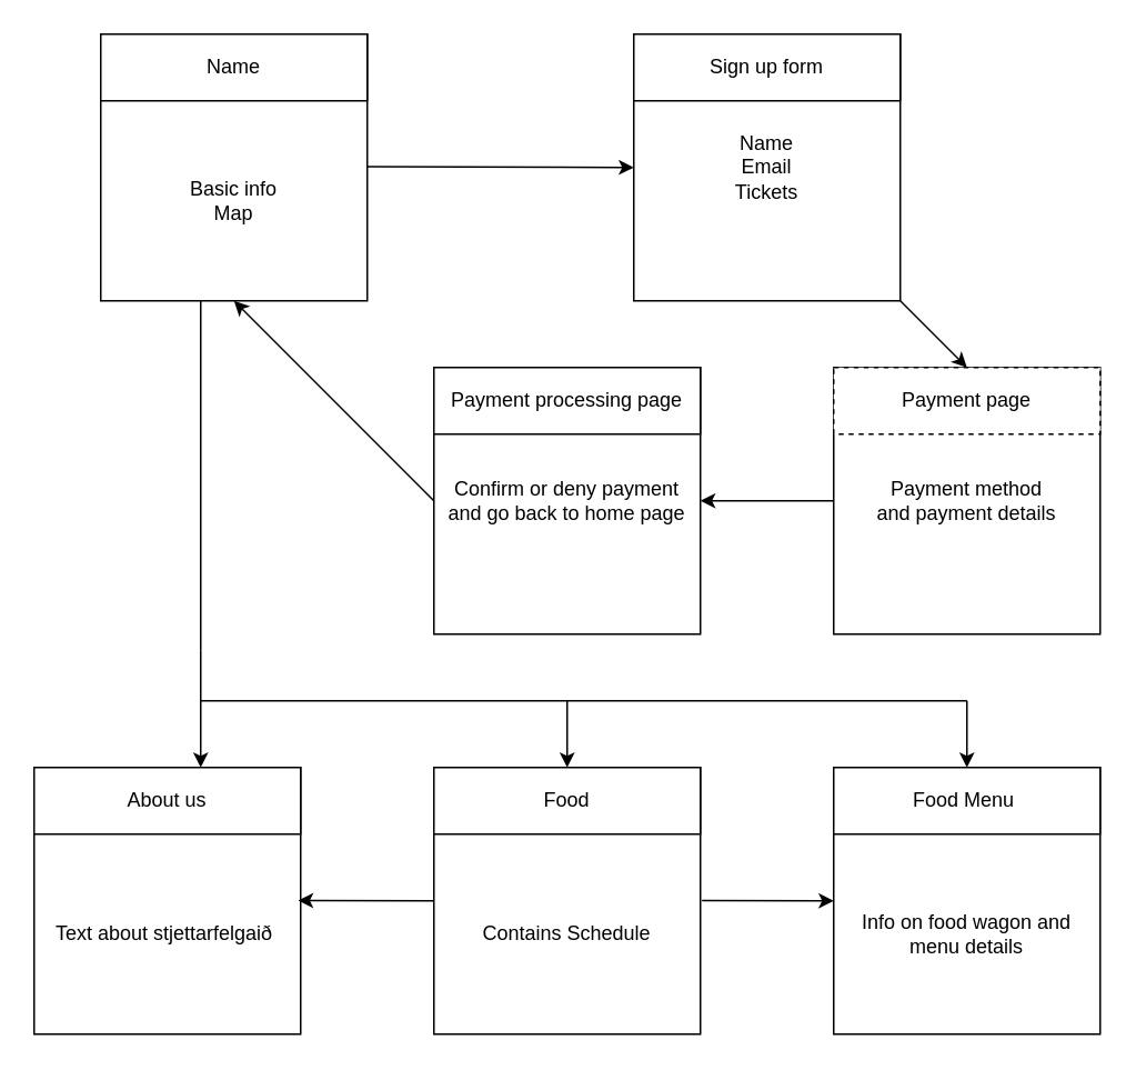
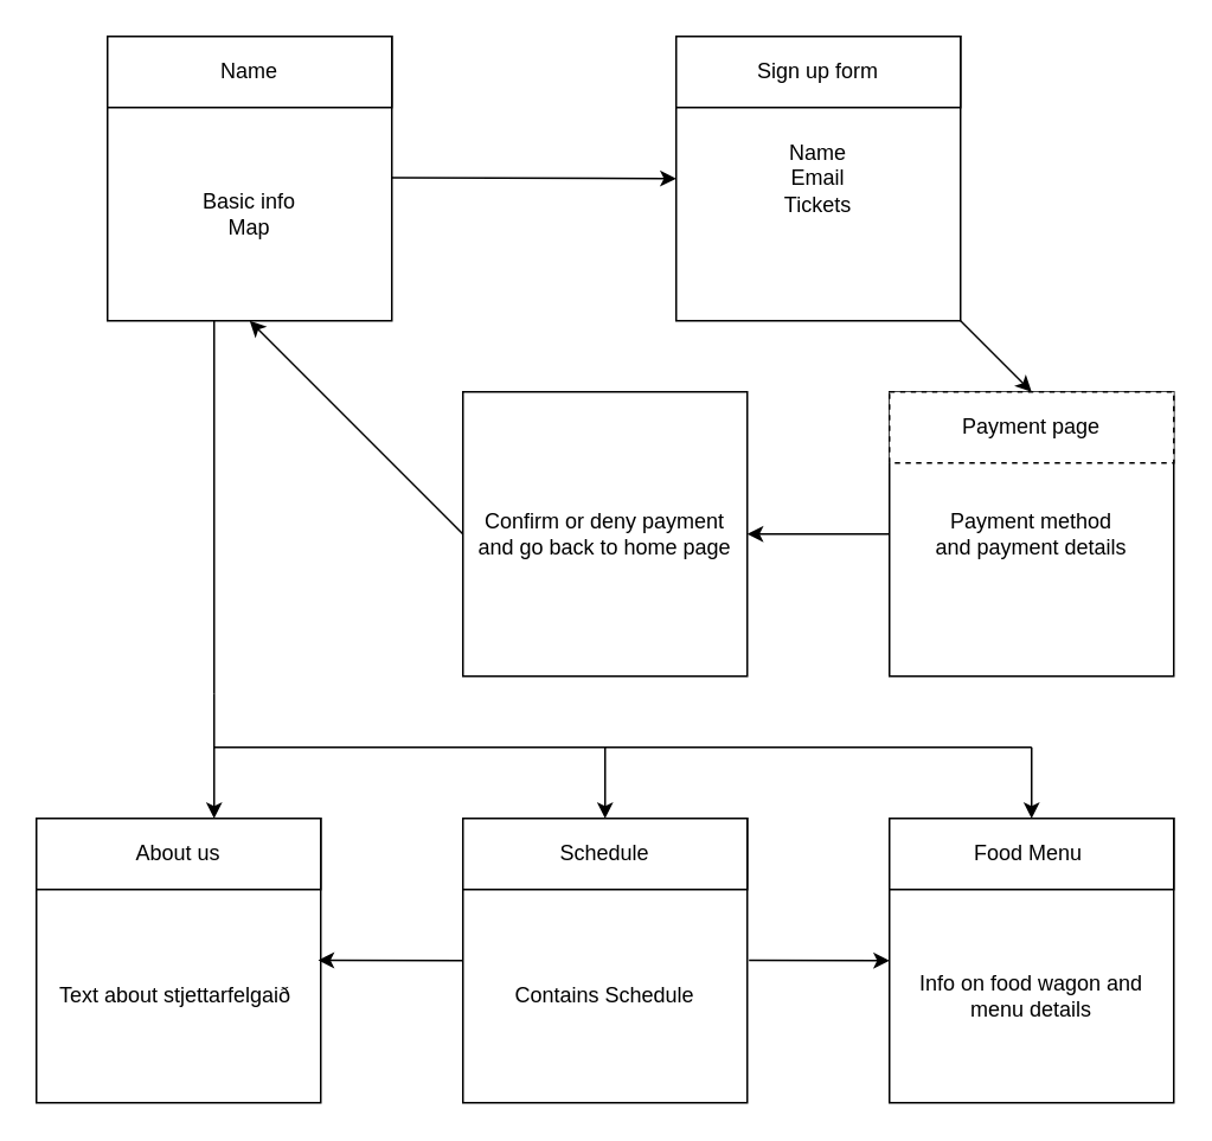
  <mxCell id="0" />
  <mxCell id="1" parent="0" />
  <mxCell id="2" value="" style="whiteSpace=wrap;html=1;aspect=fixed;" parent="1" vertex="1"><mxGeometry x="60" y="20" width="160" height="160" as="geometry" /></mxCell>
  <mxCell id="3" value="" style="rounded=0;whiteSpace=wrap;html=1;" parent="1" vertex="1"><mxGeometry x="60" y="20" width="160" height="40" as="geometry" /></mxCell>
  <mxCell id="4" value="Basic info&lt;div&gt;Map&lt;/div&gt;" style="text;html=1;align=center;verticalAlign=middle;whiteSpace=wrap;rounded=0;" parent="1" vertex="1"><mxGeometry x="60" y="60" width="160" height="120" as="geometry" /></mxCell>
  <mxCell id="5" value="Name" style="text;html=1;align=center;verticalAlign=middle;whiteSpace=wrap;rounded=0;" parent="1" vertex="1"><mxGeometry x="60" y="20" width="160" height="40" as="geometry" /></mxCell>
  <mxCell id="6" value="Name&lt;div&gt;&lt;span style=&quot;background-color: transparent; color: light-dark(rgb(0, 0, 0), rgb(255, 255, 255));&quot;&gt;Email&lt;/span&gt;&lt;div&gt;&lt;div&gt;&lt;span style=&quot;background-color: transparent; color: light-dark(rgb(0, 0, 0), rgb(255, 255, 255));&quot;&gt;Tickets&lt;/span&gt;&lt;/div&gt;&lt;/div&gt;&lt;/div&gt;" style="whiteSpace=wrap;html=1;aspect=fixed;" parent="1" vertex="1"><mxGeometry x="380" y="20" width="160" height="160" as="geometry" /></mxCell>
  <mxCell id="7" value="Sign up form" style="rounded=0;whiteSpace=wrap;html=1;" parent="1" vertex="1"><mxGeometry x="380" y="20" width="160" height="40" as="geometry" /></mxCell>
  <mxCell id="8" value="" style="whiteSpace=wrap;html=1;aspect=fixed;" parent="1" vertex="1"><mxGeometry x="20" y="460" width="160" height="160" as="geometry" /></mxCell>
  <mxCell id="9" value="" style="rounded=0;whiteSpace=wrap;html=1;" parent="1" vertex="1"><mxGeometry x="20" y="460" width="160" height="40" as="geometry" /></mxCell>
  <mxCell id="10" value="Text about stjettarfelgaið&amp;nbsp;" style="text;html=1;align=center;verticalAlign=middle;whiteSpace=wrap;rounded=0;" parent="1" vertex="1"><mxGeometry x="20" y="500" width="160" height="120" as="geometry" /></mxCell>
  <mxCell id="11" value="About us" style="text;html=1;align=center;verticalAlign=middle;whiteSpace=wrap;rounded=0;" parent="1" vertex="1"><mxGeometry x="20" y="460" width="160" height="40" as="geometry" /></mxCell>
  <mxCell id="12" value="" style="whiteSpace=wrap;html=1;aspect=fixed;" parent="1" vertex="1"><mxGeometry x="260" y="460" width="160" height="160" as="geometry" /></mxCell>
  <mxCell id="13" value="" style="rounded=0;whiteSpace=wrap;html=1;" parent="1" vertex="1"><mxGeometry x="260" y="460" width="160" height="40" as="geometry" /></mxCell>
  <mxCell id="14" value="Contains&amp;nbsp;Schedule" style="text;html=1;align=center;verticalAlign=middle;whiteSpace=wrap;rounded=0;" parent="1" vertex="1"><mxGeometry x="260" y="500" width="160" height="120" as="geometry" /></mxCell>
- <mxCell id="15" value="Food" style="text;html=1;align=center;verticalAlign=middle;whiteSpace=wrap;rounded=0;" parent="1" vertex="1"><mxGeometry x="260" y="460" width="160" height="40" as="geometry" /></mxCell>
+ <mxCell id="15" value="Schedule" style="text;html=1;align=center;verticalAlign=middle;whiteSpace=wrap;rounded=0;" parent="1" vertex="1"><mxGeometry x="260" y="460" width="160" height="40" as="geometry" /></mxCell>
  <mxCell id="16" value="Payment method&lt;div&gt;and payment details&lt;/div&gt;" style="whiteSpace=wrap;html=1;aspect=fixed;" vertex="1" parent="1"><mxGeometry x="500" y="220" width="160" height="160" as="geometry" /></mxCell>
  <mxCell id="17" value="Payment page" style="rounded=0;whiteSpace=wrap;html=1;dashed=1;" vertex="1" parent="1"><mxGeometry x="500" y="220" width="160" height="40" as="geometry" /></mxCell>
  <mxCell id="18" value="Confirm or deny payment and go back to home page" style="whiteSpace=wrap;html=1;aspect=fixed;" vertex="1" parent="1"><mxGeometry x="260" y="220" width="160" height="160" as="geometry" /></mxCell>
- <mxCell id="19" value="Payment processing page" style="rounded=0;whiteSpace=wrap;html=1;" vertex="1" parent="1"><mxGeometry x="260" y="220" width="160" height="40" as="geometry" /></mxCell>
  <mxCell id="20" value="" style="endArrow=classic;html=1;rounded=0;entryX=0;entryY=0.5;entryDx=0;entryDy=0;" edge="1" parent="1" target="6"><mxGeometry width="50" height="50" relative="1" as="geometry"><mxPoint x="220" y="99.5" as="sourcePoint" /><mxPoint x="339" y="99.5" as="targetPoint" /><Array as="points" /></mxGeometry></mxCell>
  <mxCell id="21" value="" style="endArrow=classic;html=1;rounded=0;entryX=0.5;entryY=0;entryDx=0;entryDy=0;" edge="1" parent="1" target="17"><mxGeometry width="50" height="50" relative="1" as="geometry"><mxPoint x="540" y="180" as="sourcePoint" /><mxPoint x="590" y="130" as="targetPoint" /></mxGeometry></mxCell>
  <mxCell id="22" value="" style="endArrow=classic;html=1;rounded=0;entryX=1;entryY=0.5;entryDx=0;entryDy=0;" edge="1" parent="1" target="18"><mxGeometry width="50" height="50" relative="1" as="geometry"><mxPoint x="500" y="300" as="sourcePoint" /><mxPoint x="550" y="250" as="targetPoint" /></mxGeometry></mxCell>
  <mxCell id="23" value="" style="endArrow=classic;html=1;rounded=0;entryX=0.5;entryY=1;entryDx=0;entryDy=0;" edge="1" parent="1" target="4"><mxGeometry width="50" height="50" relative="1" as="geometry"><mxPoint x="260" y="300" as="sourcePoint" /><mxPoint x="310" y="250" as="targetPoint" /><Array as="points"><mxPoint x="260" y="300" /></Array></mxGeometry></mxCell>
  <mxCell id="24" value="" style="whiteSpace=wrap;html=1;aspect=fixed;" vertex="1" parent="1"><mxGeometry x="500" y="460" width="160" height="160" as="geometry" /></mxCell>
  <mxCell id="25" value="Food Menu&amp;nbsp;" style="rounded=0;whiteSpace=wrap;html=1;" vertex="1" parent="1"><mxGeometry x="500" y="460" width="160" height="40" as="geometry" /></mxCell>
  <mxCell id="26" value="Info on food wagon and menu details" style="text;html=1;align=center;verticalAlign=middle;whiteSpace=wrap;rounded=0;" vertex="1" parent="1"><mxGeometry x="500" y="500" width="160" height="120" as="geometry" /></mxCell>
  <mxCell id="27" value="" style="endArrow=none;html=1;rounded=0;" edge="1" parent="1"><mxGeometry width="50" height="50" relative="1" as="geometry"><mxPoint x="120" y="390" as="sourcePoint" /><mxPoint x="120" y="180" as="targetPoint" /></mxGeometry></mxCell>
  <mxCell id="28" value="" style="endArrow=classic;html=1;rounded=0;" edge="1" parent="1"><mxGeometry width="50" height="50" relative="1" as="geometry"><mxPoint x="120" y="390" as="sourcePoint" /><mxPoint x="120" y="460" as="targetPoint" /></mxGeometry></mxCell>
  <mxCell id="29" value="" style="endArrow=none;html=1;rounded=0;" edge="1" parent="1"><mxGeometry width="50" height="50" relative="1" as="geometry"><mxPoint x="120" y="420" as="sourcePoint" /><mxPoint x="580" y="420" as="targetPoint" /></mxGeometry></mxCell>
  <mxCell id="30" value="" style="endArrow=classic;html=1;rounded=0;entryX=0.5;entryY=0;entryDx=0;entryDy=0;" edge="1" parent="1" target="15"><mxGeometry width="50" height="50" relative="1" as="geometry"><mxPoint x="340" y="420" as="sourcePoint" /><mxPoint x="390" y="370" as="targetPoint" /><Array as="points"><mxPoint x="340" y="420" /></Array></mxGeometry></mxCell>
  <mxCell id="31" value="" style="endArrow=classic;html=1;rounded=0;entryX=0.5;entryY=0;entryDx=0;entryDy=0;" edge="1" parent="1" target="25"><mxGeometry width="50" height="50" relative="1" as="geometry"><mxPoint x="580" y="420" as="sourcePoint" /><mxPoint x="630" y="370" as="targetPoint" /></mxGeometry></mxCell>
  <mxCell id="32" value="" style="endArrow=classic;html=1;rounded=0;exitX=1.006;exitY=0.332;exitDx=0;exitDy=0;exitPerimeter=0;" edge="1" parent="1" source="14"><mxGeometry width="50" height="50" relative="1" as="geometry"><mxPoint x="430" y="540" as="sourcePoint" /><mxPoint x="500" y="540" as="targetPoint" /></mxGeometry></mxCell>
  <mxCell id="33" value="" style="endArrow=classic;html=1;rounded=0;entryX=0.991;entryY=0.332;entryDx=0;entryDy=0;entryPerimeter=0;" edge="1" parent="1" target="10"><mxGeometry width="50" height="50" relative="1" as="geometry"><mxPoint x="260" y="540" as="sourcePoint" /><mxPoint x="190" y="539" as="targetPoint" /></mxGeometry></mxCell>
